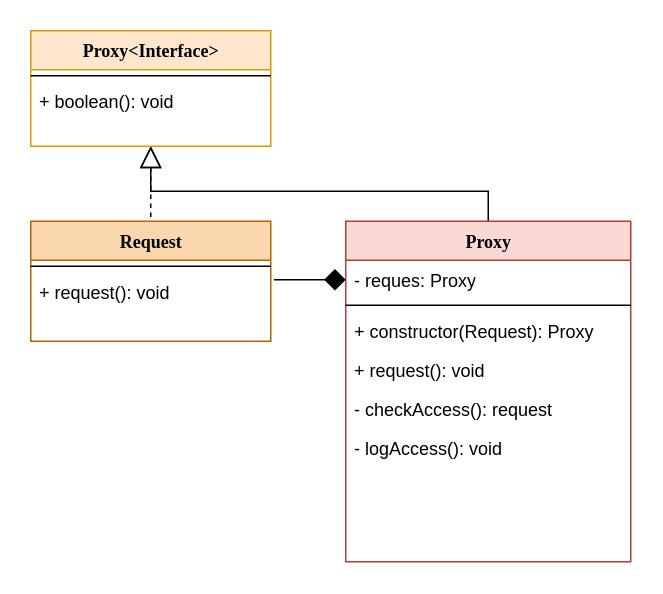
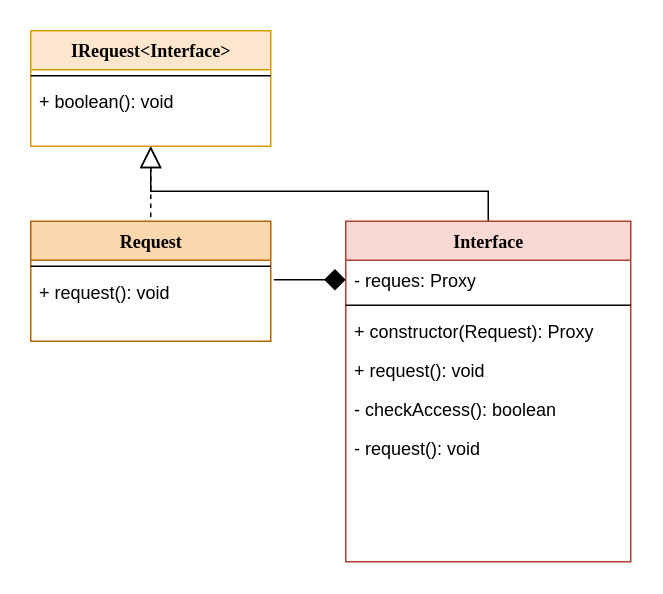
  <mxCell id="0" />
  <mxCell id="1" parent="0" />
  <mxCell id="2" style="edgeStyle=orthogonalEdgeStyle;rounded=0;orthogonalLoop=1;jettySize=auto;html=1;exitX=0.5;exitY=1;exitDx=0;exitDy=0;entryX=0.5;entryY=0;entryDx=0;entryDy=0;endArrow=none;endFill=0;startArrow=block;startFill=0;startSize=12;dashed=1;" edge="1" parent="1" source="4" target="7"><mxGeometry relative="1" as="geometry" /></mxCell>
  <mxCell id="3" style="edgeStyle=orthogonalEdgeStyle;rounded=0;orthogonalLoop=1;jettySize=auto;html=1;exitX=0.5;exitY=1;exitDx=0;exitDy=0;entryX=0.5;entryY=0;entryDx=0;entryDy=0;startArrow=block;startFill=0;startSize=12;endArrow=none;endFill=0;" edge="1" parent="1" source="4" target="10"><mxGeometry relative="1" as="geometry" /></mxCell>
- <mxCell id="4" value="Proxy&amp;lt;Interface&amp;gt;" style="swimlane;html=1;fontStyle=1;align=center;verticalAlign=top;childLayout=stackLayout;horizontal=1;startSize=26;horizontalStack=0;resizeParent=1;resizeLast=0;collapsible=1;marginBottom=0;swimlaneFillColor=#ffffff;rounded=0;shadow=0;comic=0;labelBackgroundColor=none;strokeWidth=1;fillColor=#ffe6cc;fontFamily=Verdana;fontSize=12;strokeColor=#d79b00;" parent="1" vertex="1"><mxGeometry x="20" y="20" width="160" height="77" as="geometry" /></mxCell>
+ <mxCell id="4" value="IRequest&amp;lt;Interface&amp;gt;" style="swimlane;html=1;fontStyle=1;align=center;verticalAlign=top;childLayout=stackLayout;horizontal=1;startSize=26;horizontalStack=0;resizeParent=1;resizeLast=0;collapsible=1;marginBottom=0;swimlaneFillColor=#ffffff;rounded=0;shadow=0;comic=0;labelBackgroundColor=none;strokeWidth=1;fillColor=#ffe6cc;fontFamily=Verdana;fontSize=12;strokeColor=#d79b00;" parent="1" vertex="1"><mxGeometry x="20" y="20" width="160" height="77" as="geometry" /></mxCell>
  <mxCell id="5" value="" style="line;html=1;strokeWidth=1;fillColor=none;align=left;verticalAlign=middle;spacingTop=-1;spacingLeft=3;spacingRight=3;rotatable=0;labelPosition=right;points=[];portConstraint=eastwest;" parent="4" vertex="1"><mxGeometry y="26" width="160" height="8" as="geometry" /></mxCell>
  <mxCell id="6" value="+ boolean(): void" style="text;html=1;strokeColor=none;fillColor=none;align=left;verticalAlign=top;spacingLeft=4;spacingRight=4;whiteSpace=wrap;overflow=hidden;rotatable=0;points=[[0,0.5],[1,0.5]];portConstraint=eastwest;" parent="4" vertex="1"><mxGeometry y="34" width="160" height="26" as="geometry" /></mxCell>
  <mxCell id="7" value="Request" style="swimlane;html=1;fontStyle=1;align=center;verticalAlign=top;childLayout=stackLayout;horizontal=1;startSize=26;horizontalStack=0;resizeParent=1;resizeLast=0;collapsible=1;marginBottom=0;swimlaneFillColor=#ffffff;rounded=0;shadow=0;comic=0;labelBackgroundColor=none;strokeWidth=1;fillColor=#fad7ac;fontFamily=Verdana;fontSize=12;strokeColor=#b46504;" vertex="1" parent="1"><mxGeometry x="20" y="147" width="160" height="80" as="geometry" /></mxCell>
  <mxCell id="8" value="" style="line;html=1;strokeWidth=1;fillColor=none;align=left;verticalAlign=middle;spacingTop=-1;spacingLeft=3;spacingRight=3;rotatable=0;labelPosition=right;points=[];portConstraint=eastwest;" vertex="1" parent="7"><mxGeometry y="26" width="160" height="8" as="geometry" /></mxCell>
  <mxCell id="9" value="+ request(): void" style="text;html=1;strokeColor=none;fillColor=none;align=left;verticalAlign=top;spacingLeft=4;spacingRight=4;whiteSpace=wrap;overflow=hidden;rotatable=0;points=[[0,0.5],[1,0.5]];portConstraint=eastwest;" vertex="1" parent="7"><mxGeometry y="34" width="160" height="26" as="geometry" /></mxCell>
- <mxCell id="10" value="Proxy" style="swimlane;html=1;fontStyle=1;align=center;verticalAlign=top;childLayout=stackLayout;horizontal=1;startSize=26;horizontalStack=0;resizeParent=1;resizeLast=0;collapsible=1;marginBottom=0;swimlaneFillColor=#ffffff;rounded=0;shadow=0;comic=0;labelBackgroundColor=none;strokeWidth=1;fillColor=#fad9d5;fontFamily=Verdana;fontSize=12;strokeColor=#ae4132;" vertex="1" parent="1"><mxGeometry x="230" y="147" width="190" height="227" as="geometry" /></mxCell>
+ <mxCell id="10" value="Interface" style="swimlane;html=1;fontStyle=1;align=center;verticalAlign=top;childLayout=stackLayout;horizontal=1;startSize=26;horizontalStack=0;resizeParent=1;resizeLast=0;collapsible=1;marginBottom=0;swimlaneFillColor=#ffffff;rounded=0;shadow=0;comic=0;labelBackgroundColor=none;strokeWidth=1;fillColor=#fad9d5;fontFamily=Verdana;fontSize=12;strokeColor=#ae4132;" vertex="1" parent="1"><mxGeometry x="230" y="147" width="190" height="227" as="geometry" /></mxCell>
  <mxCell id="11" value="- reques: Proxy" style="text;html=1;strokeColor=none;fillColor=none;align=left;verticalAlign=top;spacingLeft=4;spacingRight=4;whiteSpace=wrap;overflow=hidden;rotatable=0;points=[[0,0.5],[1,0.5]];portConstraint=eastwest;" vertex="1" parent="10"><mxGeometry y="26" width="190" height="26" as="geometry" /></mxCell>
  <mxCell id="12" value="" style="line;html=1;strokeWidth=1;fillColor=none;align=left;verticalAlign=middle;spacingTop=-1;spacingLeft=3;spacingRight=3;rotatable=0;labelPosition=right;points=[];portConstraint=eastwest;" vertex="1" parent="10"><mxGeometry y="52" width="190" height="8" as="geometry" /></mxCell>
  <mxCell id="13" value="+ constructor(Request): Proxy" style="text;html=1;strokeColor=none;fillColor=none;align=left;verticalAlign=top;spacingLeft=4;spacingRight=4;whiteSpace=wrap;overflow=hidden;rotatable=0;points=[[0,0.5],[1,0.5]];portConstraint=eastwest;" vertex="1" parent="10"><mxGeometry y="60" width="190" height="26" as="geometry" /></mxCell>
  <mxCell id="14" value="+ request(): void" style="text;html=1;strokeColor=none;fillColor=none;align=left;verticalAlign=top;spacingLeft=4;spacingRight=4;whiteSpace=wrap;overflow=hidden;rotatable=0;points=[[0,0.5],[1,0.5]];portConstraint=eastwest;" vertex="1" parent="10"><mxGeometry y="86" width="190" height="26" as="geometry" /></mxCell>
- <mxCell id="15" value="- checkAccess(): request" style="text;html=1;strokeColor=none;fillColor=none;align=left;verticalAlign=top;spacingLeft=4;spacingRight=4;whiteSpace=wrap;overflow=hidden;rotatable=0;points=[[0,0.5],[1,0.5]];portConstraint=eastwest;" vertex="1" parent="10"><mxGeometry y="112" width="190" height="26" as="geometry" /></mxCell>
- <mxCell id="16" value="- logAccess(): void" style="text;html=1;strokeColor=none;fillColor=none;align=left;verticalAlign=top;spacingLeft=4;spacingRight=4;whiteSpace=wrap;overflow=hidden;rotatable=0;points=[[0,0.5],[1,0.5]];portConstraint=eastwest;" vertex="1" parent="10"><mxGeometry y="138" width="190" height="26" as="geometry" /></mxCell>
+ <mxCell id="15" value="- checkAccess(): boolean" style="text;html=1;strokeColor=none;fillColor=none;align=left;verticalAlign=top;spacingLeft=4;spacingRight=4;whiteSpace=wrap;overflow=hidden;rotatable=0;points=[[0,0.5],[1,0.5]];portConstraint=eastwest;" vertex="1" parent="10"><mxGeometry y="112" width="190" height="26" as="geometry" /></mxCell>
+ <mxCell id="16" value="- request(): void" style="text;html=1;strokeColor=none;fillColor=none;align=left;verticalAlign=top;spacingLeft=4;spacingRight=4;whiteSpace=wrap;overflow=hidden;rotatable=0;points=[[0,0.5],[1,0.5]];portConstraint=eastwest;" vertex="1" parent="10"><mxGeometry y="138" width="190" height="26" as="geometry" /></mxCell>
  <mxCell id="17" style="edgeStyle=orthogonalEdgeStyle;rounded=0;orthogonalLoop=1;jettySize=auto;html=1;exitX=0;exitY=0.5;exitDx=0;exitDy=0;entryX=1.013;entryY=0.154;entryDx=0;entryDy=0;entryPerimeter=0;startArrow=diamond;startFill=1;startSize=12;endArrow=none;endFill=0;" edge="1" parent="1" source="11" target="9"><mxGeometry relative="1" as="geometry" /></mxCell>
